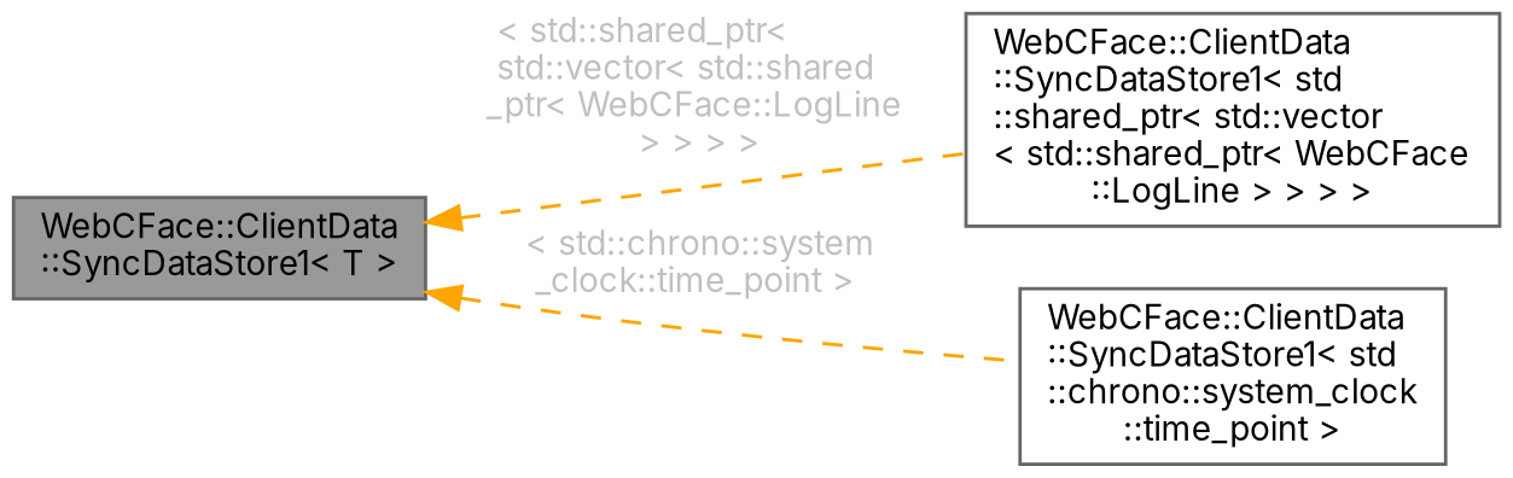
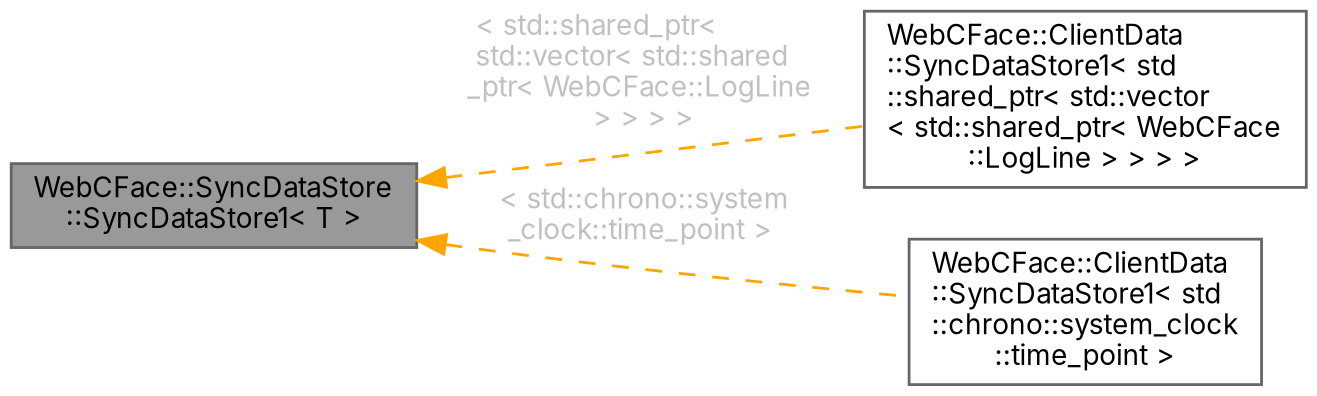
  digraph {
    rankdir=LR
    fontname=Inter
    node [color=gray40 fillcolor=white fontname=Inter fontsize=10 shape=box style=filled]
    edge [color=orange dir=back fontcolor=grey fontname=Inter fontsize=10 labelfontname=Helvetica labelfontsize=10 style=dashed]
-   n1 [fillcolor=grey60 fontcolor=black height=0.2 label="WebCFace::ClientData\l::SyncDataStore1\< T \>" width=0.4]
+   n1 [fillcolor=grey60 fontcolor=black height=0.2 label="WebCFace::SyncDataStore\l::SyncDataStore1\< T \>" width=0.4]
    n2 [height=0.2 label="WebCFace::ClientData\l::SyncDataStore1\< std\l::shared_ptr\< std::vector\l\< std::shared_ptr\< WebCFace\l::LogLine \> \> \> \>" width=0.4]
    n3 [height=0.2 label="WebCFace::ClientData\l::SyncDataStore1\< std\l::chrono::system_clock\l::time_point \>" width=0.4]
    n1 -> n2 [label=" \< std::shared_ptr\<\l std::vector\< std::shared\l_ptr\< WebCFace::LogLine\l \> \> \> \>"]
    n1 -> n3 [label=" \< std::chrono::system\l_clock::time_point \>"]
  }
